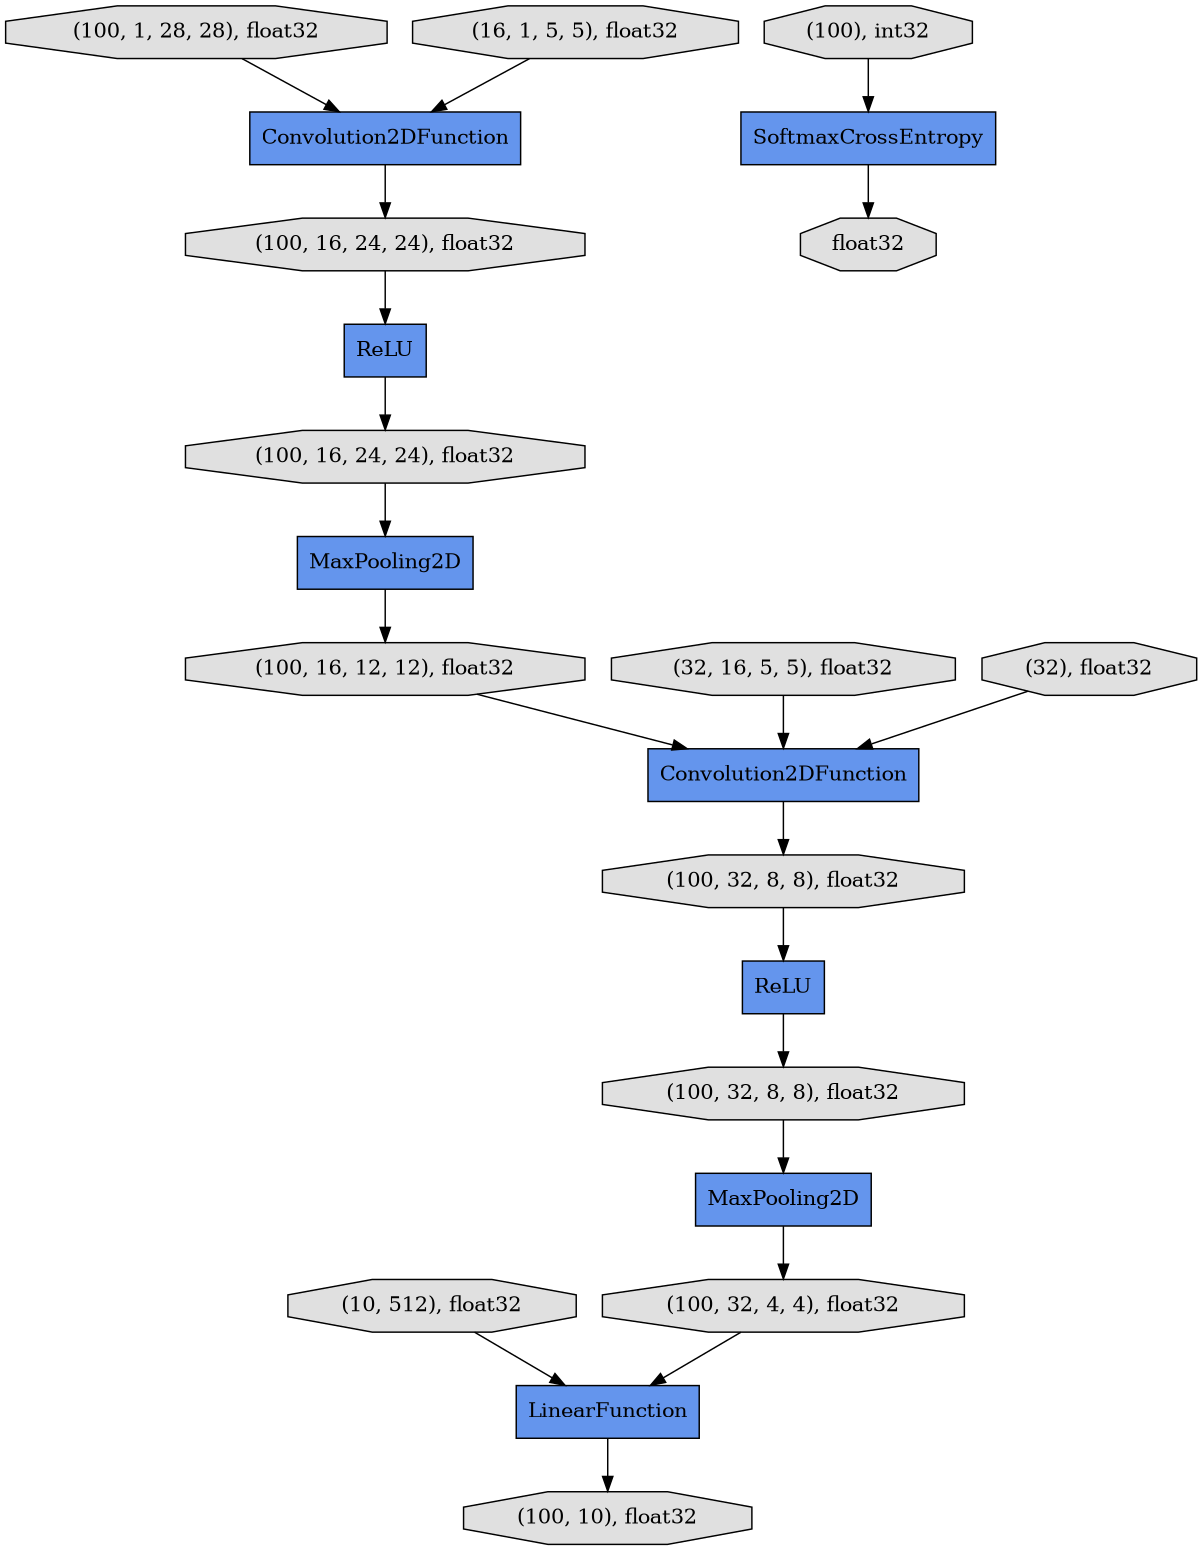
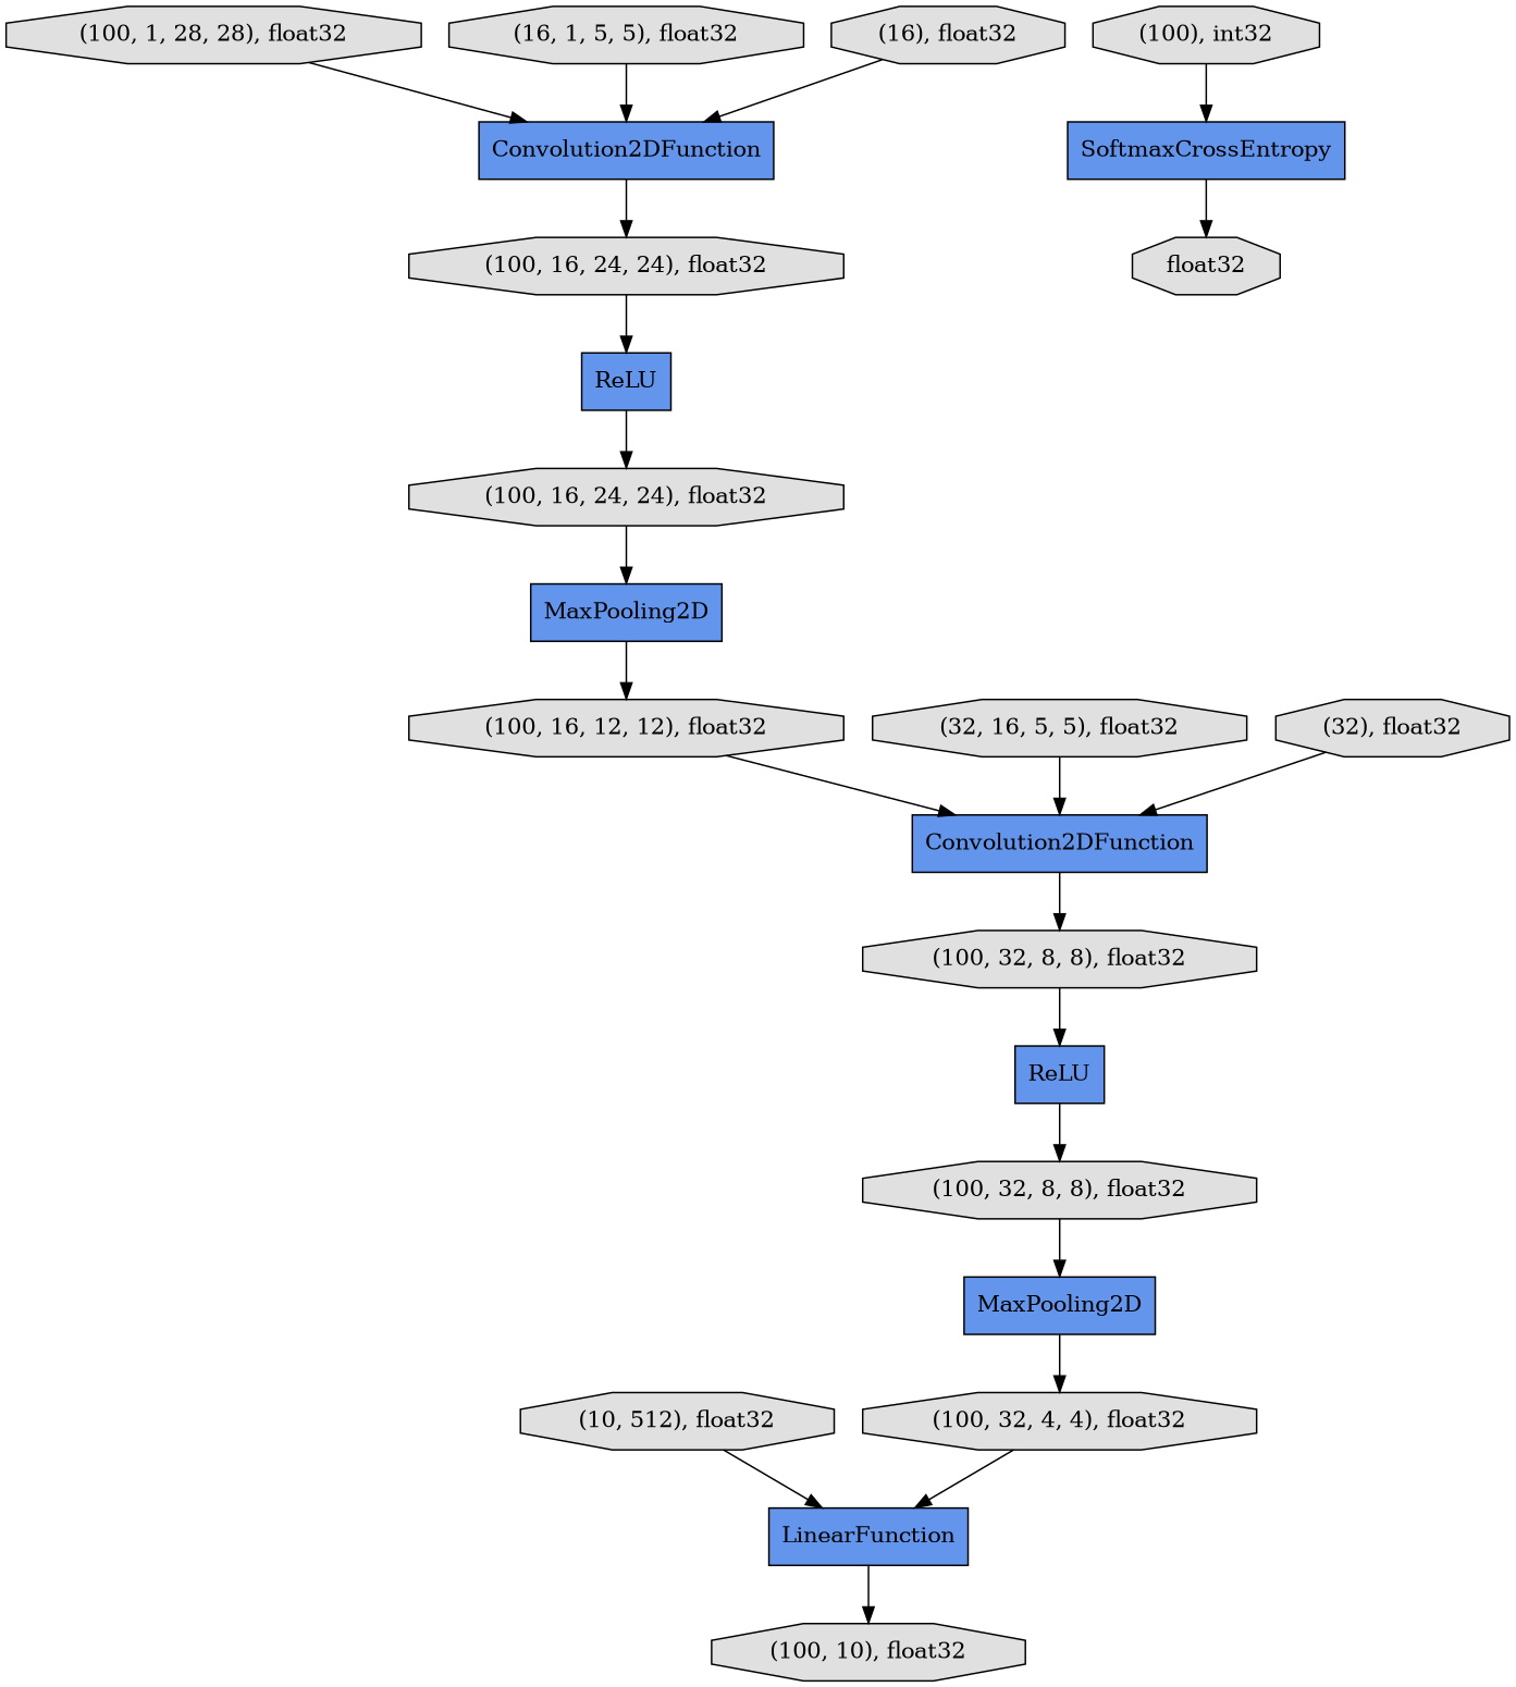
  digraph {
    rankdir=TB
    node [fillcolor="#E0E0E0" shape=octagon style=filled]
    n1 [fillcolor="#6495ED" label=Convolution2DFunction shape=record]
    n2 [label="(100, 32, 8, 8), float32"]
    n3 [fillcolor="#6495ED" label=ReLU shape=record]
    n4 [label="(10, 512), float32"]
    n5 [fillcolor="#6495ED" label=LinearFunction shape=record]
    n6 [label="(100, 10), float32"]
    n7 [label=float32]
    n8 [fillcolor="#6495ED" label=Convolution2DFunction shape=record]
    n9 [label="(100, 16, 24, 24), float32"]
    n10 [fillcolor="#6495ED" label=ReLU shape=record]
    n11 [label="(100, 1, 28, 28), float32"]
    n12 [label="(100), int32"]
    n13 [fillcolor="#6495ED" label=SoftmaxCrossEntropy shape=record]
    n14 [label="(100, 16, 12, 12), float32"]
    n15 [label="(100, 16, 24, 24), float32"]
    n16 [fillcolor="#6495ED" label=MaxPooling2D shape=record]
    n17 [label="(100, 32, 8, 8), float32"]
    n18 [fillcolor="#6495ED" label=MaxPooling2D shape=record]
    n19 [label="(16, 1, 5, 5), float32"]
    n20 [label="(100, 32, 4, 4), float32"]
+   n21 [label="(16), float32"]
    n22 [label="(32, 16, 5, 5), float32"]
    n23 [label="(32), float32"]
    n1 -> n2
    n2 -> n3
    n3 -> n17
    n4 -> n5
    n5 -> n6
    n8 -> n9
    n9 -> n10
    n10 -> n15
    n11 -> n8
    n12 -> n13
    n13 -> n7
    n14 -> n1
    n15 -> n16
    n16 -> n14
    n17 -> n18
    n18 -> n20
    n19 -> n8
    n20 -> n5
+   n21 -> n8
    n22 -> n1
    n23 -> n1
  }
